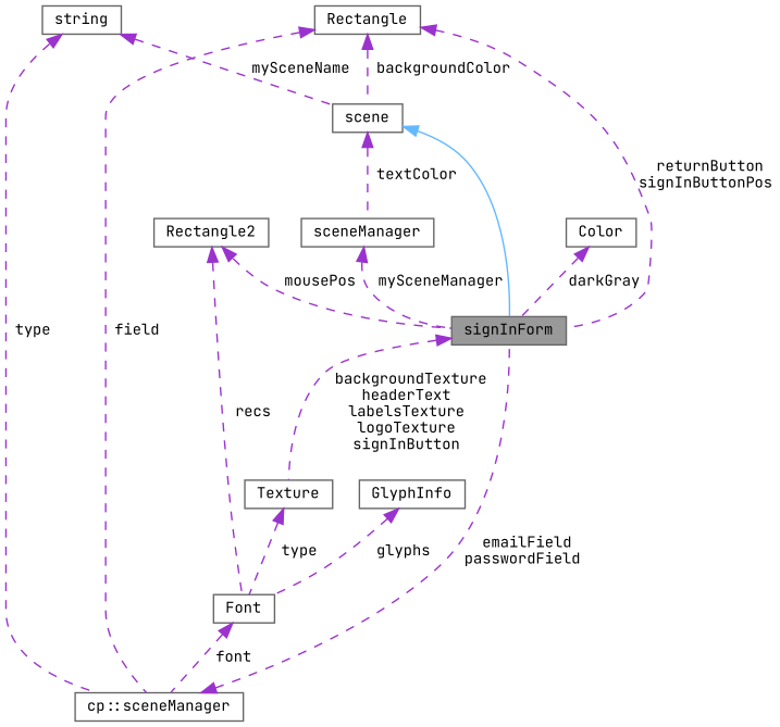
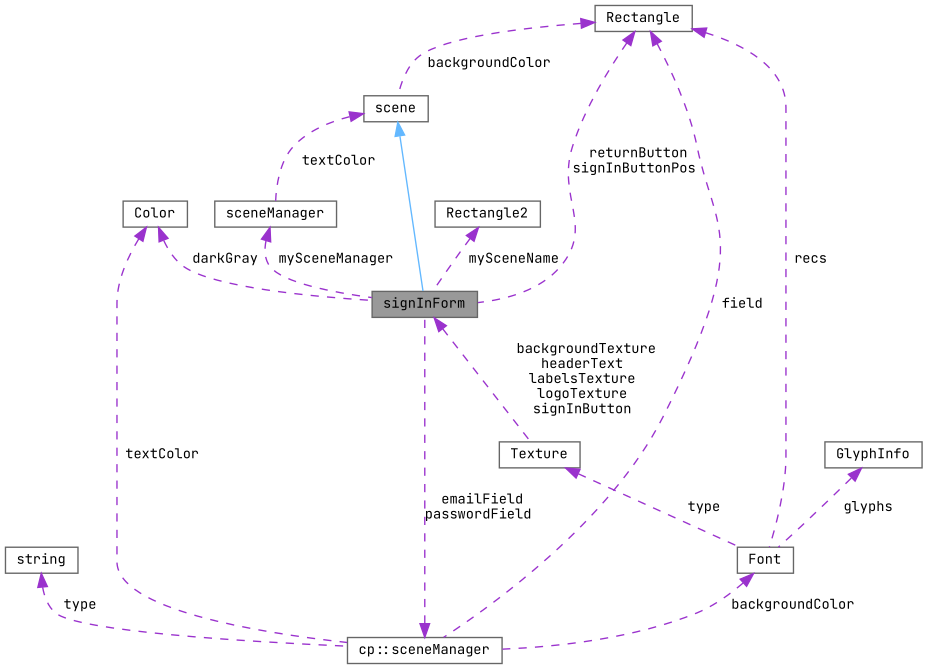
  digraph {
    fontname="JetBrains Mono"
    node [color=gray40 fillcolor=white fontname="JetBrains Mono" fontsize=10 shape=box style=filled]
    edge [color=darkorchid3 dir=back fontname="JetBrains Mono" fontsize=10 labelfontname=Helvetica labelfontsize=10 style=dashed]
    n1 [fillcolor=grey60 fontcolor=black height=0.2 label=signInForm width=0.4]
    n2 [height=0.2 label=Texture width=0.4]
    n3 [height=0.2 label=scene width=0.4]
    n4 [height=0.2 label=sceneManager width=0.4]
    n5 [height=0.2 label=string width=0.4]
    n6 [height=0.2 label="cp::sceneManager" width=0.4]
    n7 [height=0.2 label=Color width=0.4]
    n8 [height=0.2 label=Rectangle2 width=0.4]
    n9 [height=0.2 label=Rectangle width=0.4]
    n10 [height=0.2 label=Font width=0.4]
    n11 [height=0.2 label=GlyphInfo width=0.4]
    n1 -> n2 [label=" backgroundTexture\nheaderText\nlabelsTexture\nlogoTexture\nsignInButton"]
    n2 -> n10 [label=" type"]
    n3 -> n1 [color=steelblue1 style=solid]
    n3 -> n4 [label=" textColor"]
    n4 -> n1 [label=" mySceneManager"]
-   n5 -> n3 [label=" mySceneName"]
    n5 -> n6 [label=" type"]
    n6 -> n1 [label=" emailField\npasswordField"]
    n7 -> n1 [label=" darkGray"]
-   n8 -> n1 [label=" mousePos"]
+   n7 -> n6 [label=" textColor"]
+   n8 -> n1 [label=" mySceneName"]
    n9 -> n1 [label=" returnButton\nsignInButtonPos"]
    n9 -> n3 [label=" backgroundColor"]
    n9 -> n6 [label=" field"]
-   n8 -> n10 [label=" recs"]
-   n10 -> n6 [label=" font"]
+   n9 -> n10 [label=" recs"]
+   n10 -> n6 [label=" backgroundColor"]
    n11 -> n10 [label=" glyphs"]
  }
